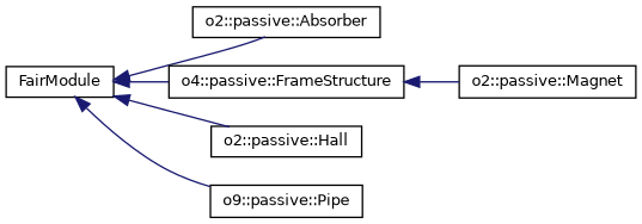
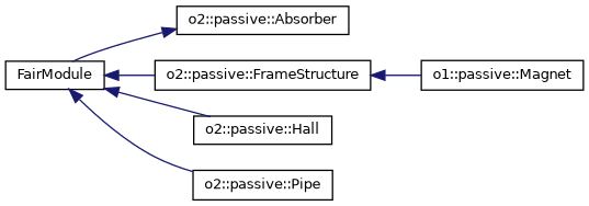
  digraph {
    rankdir=LR
    node [color=black fontname=Helvetica fontsize=10 shape=record]
    edge [color=midnightblue dir=back fontname=Helvetica fontsize=10 labelfontname=Helvetica labelfontsize=10 style=solid]
    n1 [height=0.2 label=FairModule width=0.4]
    n2 [height=0.2 label="o2::passive::Absorber" width=0.4]
-   n3 [height=0.2 label="o4::passive::FrameStructure" width=0.4]
+   n3 [height=0.2 label="o2::passive::FrameStructure" width=0.4]
    n4 [height=0.2 label="o2::passive::Hall" width=0.4]
-   n5 [height=0.2 label="o9::passive::Pipe" width=0.4]
-   n6 [height=0.2 label="o2::passive::Magnet" width=0.4]
-   n1 -> n2
+   n5 [height=0.2 label="o2::passive::Pipe" width=0.4]
+   n6 [height=0.2 label="o1::passive::Magnet" width=0.4]
+   n2 -> n1
    n1 -> n3
    n1 -> n4
    n1 -> n5
    n3 -> n6
  }
